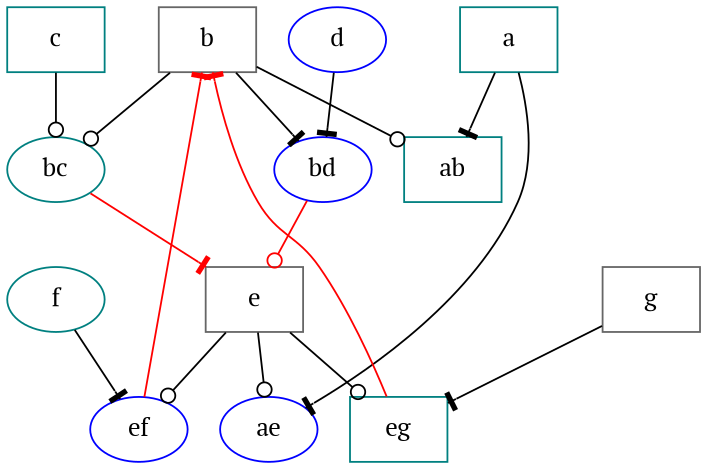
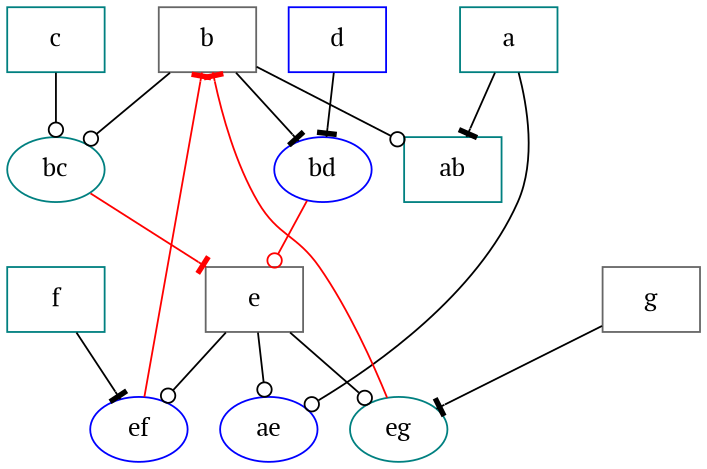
  digraph {
    fontname="PT Serif"
    node [color=teal fontname="PT Serif" shape=box]
    edge [arrowhead=tee fontname="PT Serif"]
    a
    b [color=gray40]
    c
-   d [color=blue shape=ellipse]
+   d [color=blue]
    e [color=gray40]
-   f [shape=ellipse]
+   f
    g [color=gray40]
    bc [shape=""]
    bd [color=blue shape=""]
    ef [color=blue shape=""]
-   eg
+   eg [shape=""]
    ab
    ae [color=blue shape=""]
    subgraph sub_1 {
      a
      b
      c
      d
      e
      f
      g
    }
    subgraph sub_2 {
      b
      e
      bc
      bd
      ef
      eg
    }
    a -> ab
-   a -> ae
+   a -> ae [arrowhead=odot]
    b -> bc [arrowhead=odot]
    b -> bd
    b -> ab [arrowhead=odot]
    c -> bc [arrowhead=odot]
    d -> bd
    e -> ef [arrowhead=odot]
    e -> eg [arrowhead=odot]
    e -> ae [arrowhead=odot]
    f -> ef
    g -> eg
    bc -> e [color=red]
    bd -> e [arrowhead=odot color=red]
    ef -> b [color=red]
    eg -> b [color=red]
  }
